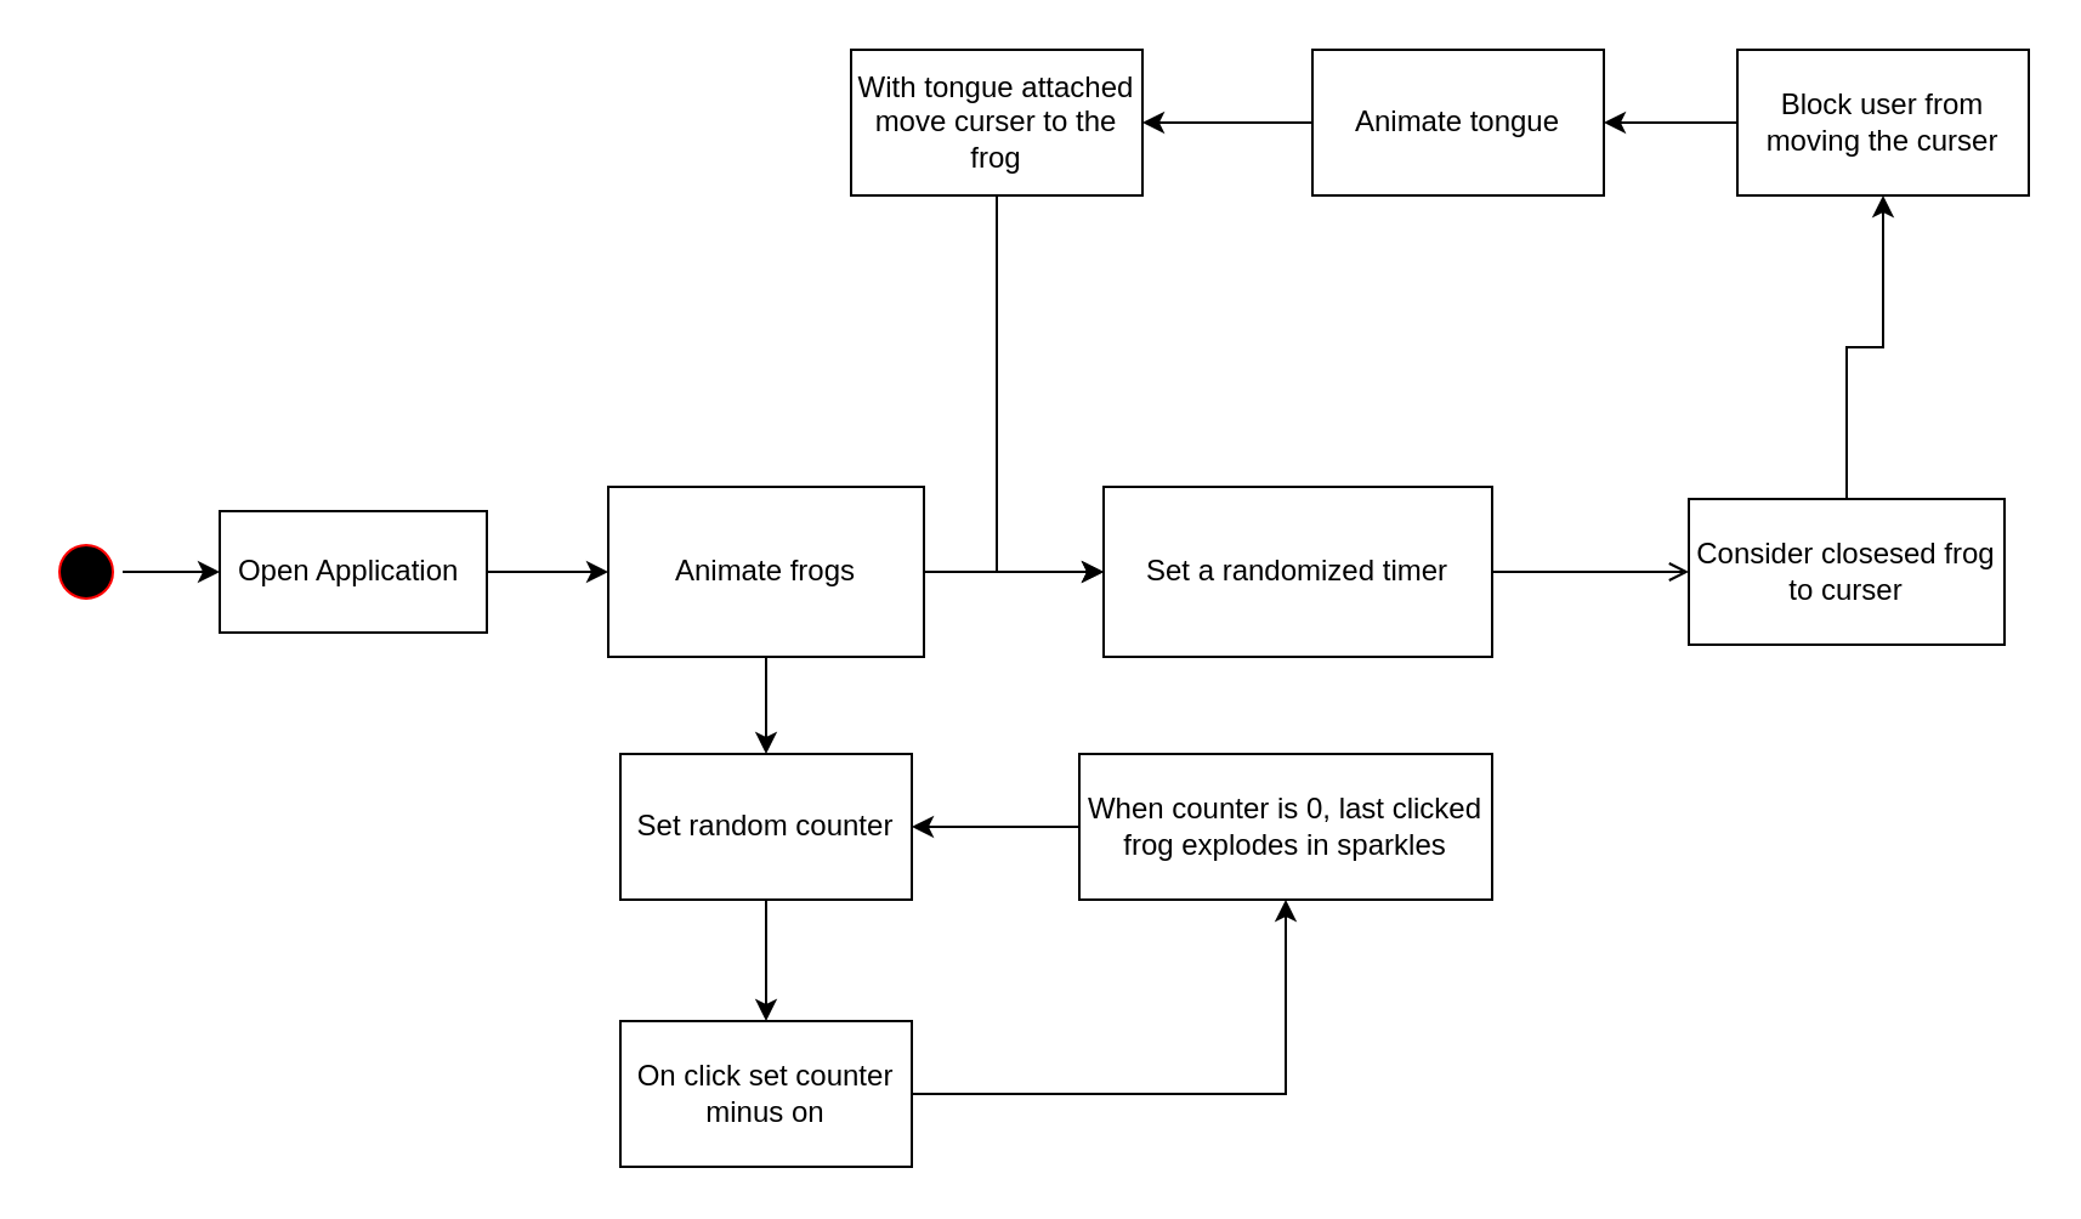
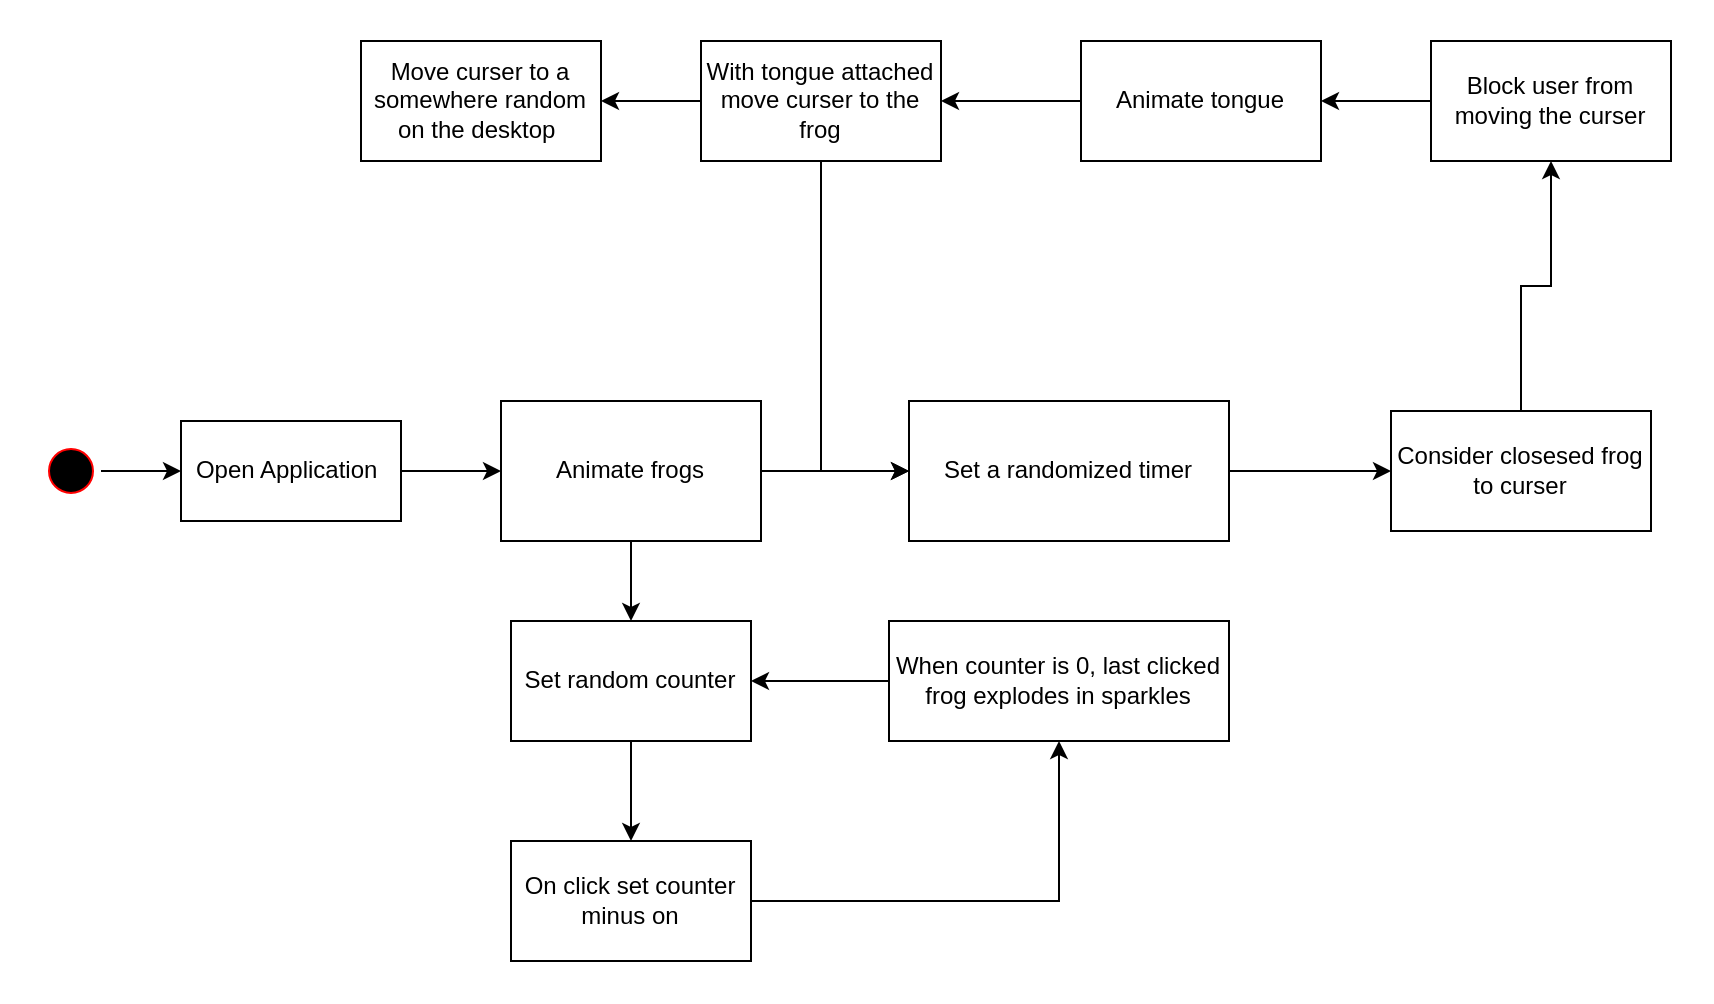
  <mxCell id="0" />
  <mxCell id="1" parent="0" />
  <mxCell id="2" style="edgeStyle=orthogonalEdgeStyle;rounded=0;orthogonalLoop=1;jettySize=auto;html=1;entryX=0;entryY=0.5;entryDx=0;entryDy=0;" parent="1" source="3" target="8" edge="1"><mxGeometry relative="1" as="geometry" /></mxCell>
  <mxCell id="3" value="Open Application&amp;nbsp;" style="html=1;whiteSpace=wrap;" parent="1" vertex="1"><mxGeometry x="90" y="210" width="110" height="50" as="geometry" /></mxCell>
  <mxCell id="4" style="edgeStyle=orthogonalEdgeStyle;rounded=0;orthogonalLoop=1;jettySize=auto;html=1;entryX=0;entryY=0.5;entryDx=0;entryDy=0;" parent="1" source="5" target="3" edge="1"><mxGeometry relative="1" as="geometry" /></mxCell>
  <mxCell id="5" value="" style="ellipse;html=1;shape=startState;fillColor=#000000;strokeColor=#ff0000;" parent="1" vertex="1"><mxGeometry x="20" y="220" width="30" height="30" as="geometry" /></mxCell>
  <mxCell id="6" style="edgeStyle=orthogonalEdgeStyle;rounded=0;orthogonalLoop=1;jettySize=auto;html=1;entryX=0;entryY=0.5;entryDx=0;entryDy=0;" parent="1" source="8" target="10" edge="1"><mxGeometry relative="1" as="geometry" /></mxCell>
  <mxCell id="7" style="edgeStyle=orthogonalEdgeStyle;rounded=0;orthogonalLoop=1;jettySize=auto;html=1;" edge="1" parent="1" source="8"><mxGeometry relative="1" as="geometry"><mxPoint x="315" y="310" as="targetPoint" /></mxGeometry></mxCell>
  <mxCell id="8" value="Animate frogs" style="html=1;whiteSpace=wrap;" parent="1" vertex="1"><mxGeometry x="250" y="200" width="130" height="70" as="geometry" /></mxCell>
- <mxCell id="9" style="edgeStyle=orthogonalEdgeStyle;rounded=0;orthogonalLoop=1;jettySize=auto;html=1;endArrow=open;" edge="1" parent="1" source="10" target="12"><mxGeometry relative="1" as="geometry"><mxPoint x="800" y="-50" as="targetPoint" /></mxGeometry></mxCell>
+ <mxCell id="9" style="edgeStyle=orthogonalEdgeStyle;rounded=0;orthogonalLoop=1;jettySize=auto;html=1;" edge="1" parent="1" source="10" target="12"><mxGeometry relative="1" as="geometry"><mxPoint x="800" y="-50" as="targetPoint" /></mxGeometry></mxCell>
  <mxCell id="10" value="Set a randomized timer" style="html=1;whiteSpace=wrap;" parent="1" vertex="1"><mxGeometry x="454" y="200" width="160" height="70" as="geometry" /></mxCell>
  <mxCell id="11" style="edgeStyle=orthogonalEdgeStyle;rounded=0;orthogonalLoop=1;jettySize=auto;html=1;entryX=0.5;entryY=1;entryDx=0;entryDy=0;" edge="1" parent="1" source="12" target="19"><mxGeometry relative="1" as="geometry" /></mxCell>
  <mxCell id="12" value="Consider closesed frog to curser" style="html=1;whiteSpace=wrap;" parent="1" vertex="1"><mxGeometry x="695" y="205" width="130" height="60" as="geometry" /></mxCell>
  <mxCell id="13" style="edgeStyle=orthogonalEdgeStyle;rounded=0;orthogonalLoop=1;jettySize=auto;html=1;" edge="1" parent="1" source="14" target="17"><mxGeometry relative="1" as="geometry"><mxPoint x="450" y="-90" as="targetPoint" /></mxGeometry></mxCell>
  <mxCell id="14" value="Animate tongue" style="rounded=0;whiteSpace=wrap;html=1;" vertex="1" parent="1"><mxGeometry x="540" y="20" width="120" height="60" as="geometry" /></mxCell>
  <mxCell id="15" style="edgeStyle=orthogonalEdgeStyle;rounded=0;orthogonalLoop=1;jettySize=auto;html=1;entryX=0;entryY=0.5;entryDx=0;entryDy=0;" edge="1" parent="1" source="17" target="10"><mxGeometry relative="1" as="geometry" /></mxCell>
+ <mxCell id="16" style="edgeStyle=orthogonalEdgeStyle;rounded=0;orthogonalLoop=1;jettySize=auto;html=1;entryX=1;entryY=0.5;entryDx=0;entryDy=0;" edge="1" parent="1" source="17" target="20"><mxGeometry relative="1" as="geometry" /></mxCell>
  <mxCell id="17" value="With tongue attached move curser to the frog" style="rounded=0;whiteSpace=wrap;html=1;" vertex="1" parent="1"><mxGeometry x="350" y="20" width="120" height="60" as="geometry" /></mxCell>
  <mxCell id="18" style="edgeStyle=orthogonalEdgeStyle;rounded=0;orthogonalLoop=1;jettySize=auto;html=1;entryX=1;entryY=0.5;entryDx=0;entryDy=0;" edge="1" parent="1" source="19" target="14"><mxGeometry relative="1" as="geometry" /></mxCell>
  <mxCell id="19" value="Block user from moving the curser" style="rounded=0;whiteSpace=wrap;html=1;" vertex="1" parent="1"><mxGeometry x="715" y="20" width="120" height="60" as="geometry" /></mxCell>
+ <mxCell id="20" value="Move curser to a somewhere random on the desktop&amp;nbsp;" style="rounded=0;whiteSpace=wrap;html=1;" vertex="1" parent="1"><mxGeometry x="180" y="20" width="120" height="60" as="geometry" /></mxCell>
  <mxCell id="21" style="edgeStyle=orthogonalEdgeStyle;rounded=0;orthogonalLoop=1;jettySize=auto;html=1;" edge="1" parent="1" source="22" target="26"><mxGeometry relative="1" as="geometry"><mxPoint x="470" y="450" as="targetPoint" /></mxGeometry></mxCell>
  <mxCell id="22" value="On click set counter minus on" style="rounded=0;whiteSpace=wrap;html=1;" vertex="1" parent="1"><mxGeometry x="255" y="420" width="120" height="60" as="geometry" /></mxCell>
  <mxCell id="23" style="edgeStyle=orthogonalEdgeStyle;rounded=0;orthogonalLoop=1;jettySize=auto;html=1;entryX=0.5;entryY=0;entryDx=0;entryDy=0;" edge="1" parent="1" source="24" target="22"><mxGeometry relative="1" as="geometry" /></mxCell>
  <mxCell id="24" value="Set random counter" style="rounded=0;whiteSpace=wrap;html=1;" vertex="1" parent="1"><mxGeometry x="255" y="310" width="120" height="60" as="geometry" /></mxCell>
  <mxCell id="25" style="edgeStyle=orthogonalEdgeStyle;rounded=0;orthogonalLoop=1;jettySize=auto;html=1;entryX=1;entryY=0.5;entryDx=0;entryDy=0;" edge="1" parent="1" source="26" target="24"><mxGeometry relative="1" as="geometry" /></mxCell>
  <mxCell id="26" value="When counter is 0, last clicked frog explodes in sparkles" style="rounded=0;whiteSpace=wrap;html=1;" vertex="1" parent="1"><mxGeometry x="444" y="310" width="170" height="60" as="geometry" /></mxCell>
